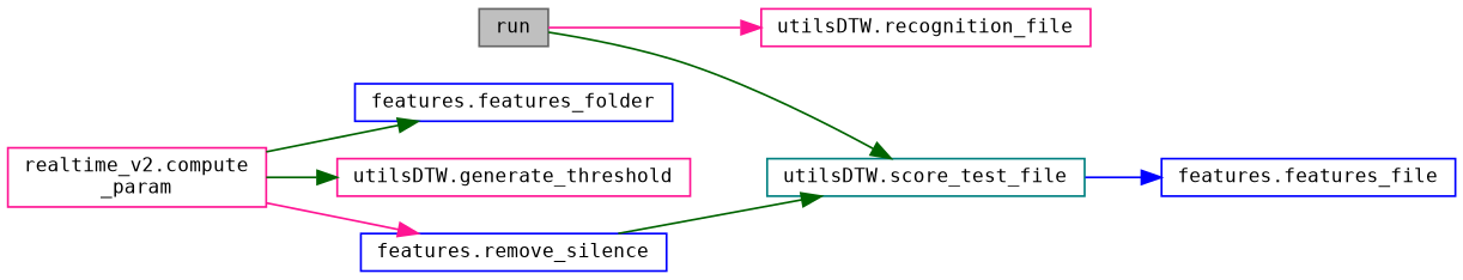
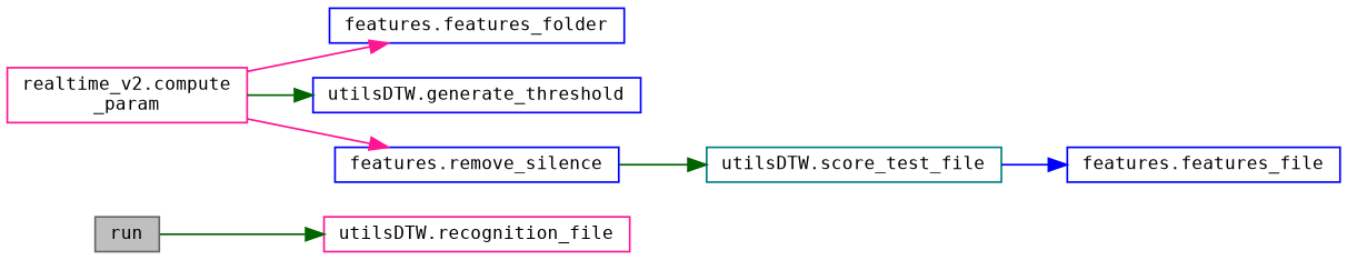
  digraph {
    fontname="DejaVu Sans Mono"
    rankdir=LR
    node [color=deeppink fillcolor=white fontname="DejaVu Sans Mono" fontsize=10 shape=record style=filled]
    edge [color=deeppink fontname="DejaVu Sans Mono" fontsize=10 labelfontname=Helvetica labelfontsize=10 style=solid]
    n1 [color=gray40 fillcolor=grey75 fontcolor=black height=0.2 label=run width=0.4]
    n2 [height=0.2 label="utilsDTW.recognition_file" width=0.4]
    n3 [color=teal height=0.2 label="utilsDTW.score_test_file" width=0.4]
    n4 [height=0.2 label="realtime_v2.compute\l_param" width=0.4]
    n5 [color=blue height=0.2 label="features.features_folder" width=0.4]
-   n6 [height=0.2 label="utilsDTW.generate_threshold" width=0.4]
+   n6 [color=blue height=0.2 label="utilsDTW.generate_threshold" width=0.4]
    n7 [color=blue height=0.2 label="features.remove_silence" width=0.4]
    n8 [color=blue height=0.2 label="features.features_file" width=0.4]
-   n1 -> n2
-   n1 -> n3 [color=darkgreen]
+   n1 -> n2 [color=darkgreen]
    n3 -> n8 [color=blue]
-   n4 -> n5 [color=darkgreen]
+   n4 -> n5
    n4 -> n6 [color=darkgreen]
    n4 -> n7
    n7 -> n3 [color=darkgreen]
  }
